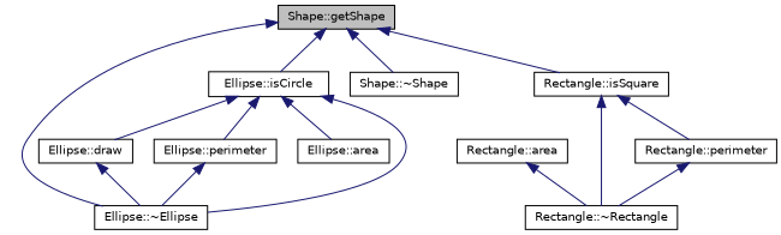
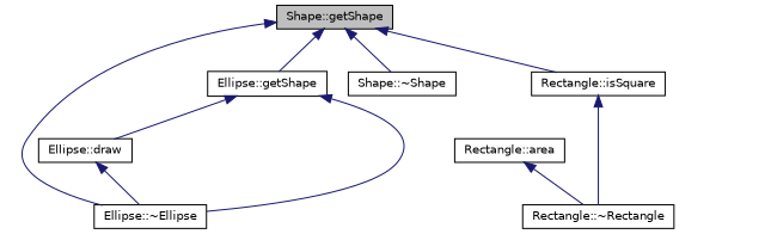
  digraph {
    rankdir=TB
    node [color=black fillcolor=white fontname=Helvetica fontsize=10 shape=record style=filled]
    edge [color=midnightblue dir=back fontname=Helvetica fontsize=10 labelfontname=Helvetica labelfontsize=10 style=solid]
    n1 [fillcolor=grey75 fontcolor=black height=0.2 label="Shape::getShape" width=0.4]
-   n2 [height=0.2 label="Ellipse::isCircle" width=0.4]
+   n2 [height=0.2 label="Ellipse::getShape" width=0.4]
    n3 [height=0.2 label="Rectangle::isSquare" width=0.4]
    n4 [height=0.2 label="Shape::~Shape" width=0.4]
    n5 [height=0.2 label="Ellipse::~Ellipse" width=0.4]
    n6 [height=0.2 label="Ellipse::draw" width=0.4]
-   n7 [height=0.2 label="Ellipse::perimeter" width=0.4]
-   n8 [height=0.2 label="Ellipse::area" width=0.4]
    n9 [height=0.2 label="Rectangle::~Rectangle" width=0.4]
-   n10 [height=0.2 label="Rectangle::perimeter" width=0.4]
    n11 [height=0.2 label="Rectangle::area" width=0.4]
    n1 -> n2
    n1 -> n3
    n1 -> n4
    n1 -> n5
    n2 -> n5
    n2 -> n6
-   n2 -> n7
-   n2 -> n8
    n3 -> n9
-   n3 -> n10
    n6 -> n5
-   n7 -> n5
-   n10 -> n9
    n11 -> n9
  }
